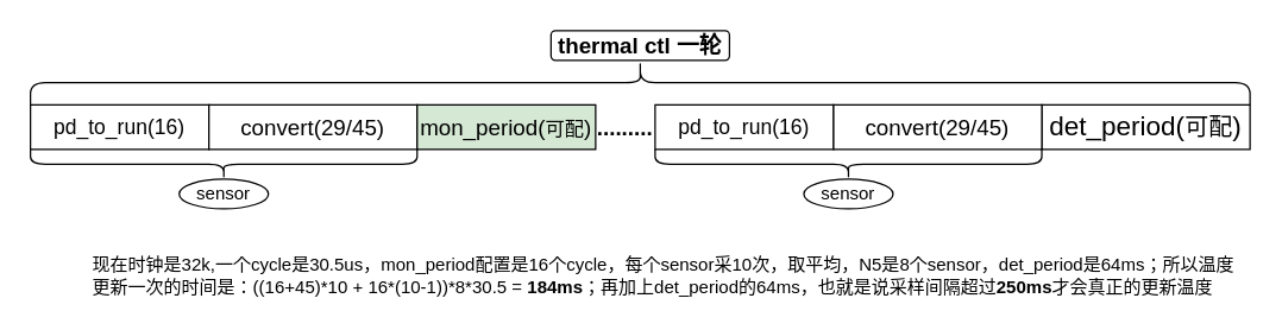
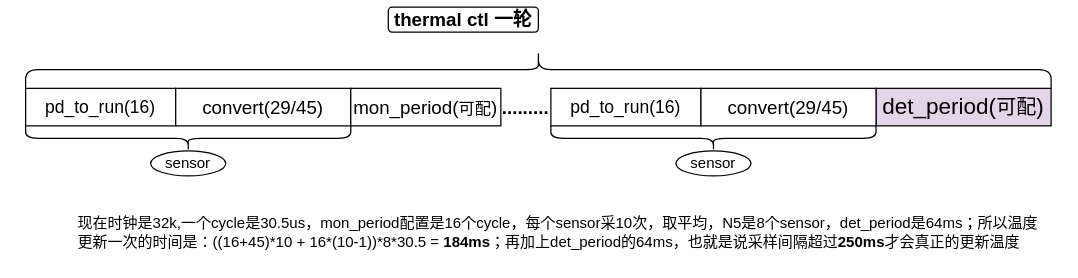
  <mxCell id="0" />
  <mxCell id="1" parent="0" />
- <mxCell id="2" value="det_period(&lt;font style=&quot;font-size: 16px;&quot;&gt;可配&lt;/font&gt;)" style="rounded=0;whiteSpace=wrap;html=1;fontSize=18;" vertex="1" parent="1"><mxGeometry x="700" y="70" width="140" height="30" as="geometry" /></mxCell>
+ <mxCell id="2" value="det_period(&lt;font style=&quot;font-size: 16px;&quot;&gt;可配&lt;/font&gt;)" style="rounded=0;whiteSpace=wrap;html=1;fontSize=18;fillColor=#e1d5e7;" vertex="1" parent="1"><mxGeometry x="700" y="70" width="140" height="30" as="geometry" /></mxCell>
  <mxCell id="3" value="pd_to_run(16)" style="rounded=0;whiteSpace=wrap;html=1;fontSize=14;fontStyle=0" vertex="1" parent="1"><mxGeometry x="20" y="70" width="120" height="30" as="geometry" /></mxCell>
  <mxCell id="4" value="convert(29/45)" style="rounded=0;whiteSpace=wrap;html=1;fontSize=15;" vertex="1" parent="1"><mxGeometry x="140" y="70" width="140" height="30" as="geometry" /></mxCell>
- <mxCell id="5" value="mon_period(&lt;font style=&quot;font-size: 13px;&quot;&gt;可配&lt;/font&gt;)" style="rounded=0;whiteSpace=wrap;html=1;fontSize=15;fillColor=#d5e8d4;" vertex="1" parent="1"><mxGeometry x="280" y="70" width="120" height="30" as="geometry" /></mxCell>
+ <mxCell id="5" value="mon_period(&lt;font style=&quot;font-size: 13px;&quot;&gt;可配&lt;/font&gt;)" style="rounded=0;whiteSpace=wrap;html=1;fontSize=15;" vertex="1" parent="1"><mxGeometry x="280" y="70" width="120" height="30" as="geometry" /></mxCell>
  <mxCell id="6" value="" style="shape=curlyBracket;whiteSpace=wrap;html=1;rounded=1;labelPosition=left;verticalLabelPosition=middle;align=right;verticalAlign=middle;direction=north;" vertex="1" parent="1"><mxGeometry x="20" y="100" width="260" height="20" as="geometry" /></mxCell>
  <mxCell id="7" value="sensor" style="ellipse;whiteSpace=wrap;html=1;" vertex="1" parent="1"><mxGeometry x="120" y="120" width="60" height="20" as="geometry" /></mxCell>
  <mxCell id="8" value="pd_to_run(16)" style="rounded=0;whiteSpace=wrap;html=1;fontSize=14;fontStyle=0" vertex="1" parent="1"><mxGeometry x="440" y="70" width="120" height="30" as="geometry" /></mxCell>
  <mxCell id="9" value="convert(29/45)" style="rounded=0;whiteSpace=wrap;html=1;fontSize=15;" vertex="1" parent="1"><mxGeometry x="560" y="70" width="140" height="30" as="geometry" /></mxCell>
  <mxCell id="10" value="sensor" style="ellipse;whiteSpace=wrap;html=1;" vertex="1" parent="1"><mxGeometry x="540" y="120" width="60" height="20" as="geometry" /></mxCell>
  <mxCell id="11" value="........." style="text;html=1;align=center;verticalAlign=middle;whiteSpace=wrap;rounded=0;fontStyle=1;fontSize=15;" vertex="1" parent="1"><mxGeometry x="390" y="70" width="60" height="30" as="geometry" /></mxCell>
  <mxCell id="12" value="" style="shape=curlyBracket;whiteSpace=wrap;html=1;rounded=1;labelPosition=left;verticalLabelPosition=middle;align=right;verticalAlign=middle;direction=north;" vertex="1" parent="1"><mxGeometry x="440" y="100" width="260" height="20" as="geometry" /></mxCell>
  <mxCell id="13" value="" style="shape=curlyBracket;whiteSpace=wrap;html=1;rounded=1;labelPosition=left;verticalLabelPosition=middle;align=right;verticalAlign=middle;direction=south;" vertex="1" parent="1"><mxGeometry x="20" y="40" width="820" height="30" as="geometry" /></mxCell>
- <mxCell id="14" value="thermal ctl&amp;nbsp;一轮" style="rounded=1;whiteSpace=wrap;html=1;fontSize=15;fontStyle=1" vertex="1" parent="1"><mxGeometry x="370" y="20" width="120" height="20" as="geometry" /></mxCell>
+ <mxCell id="14" value="thermal ctl&amp;nbsp;一轮" style="rounded=1;whiteSpace=wrap;html=1;fontSize=15;fontStyle=1" vertex="1" parent="1"><mxGeometry x="310" y="5" width="120" height="20" as="geometry" /></mxCell>
  <mxCell id="15" value="现在时钟是32k,一个cycle是30.5us，mon_period配置是16个cycle，每个sensor采10次，取平均，N5是8个sensor，det_period是64ms；所以温度更新一次的时间是：((16+45)*10 + 16*(10-1))*8*30.5 = &lt;b&gt;184ms&lt;/b&gt;；再加上det_period的64ms，也就是说采样间隔超过&lt;b&gt;250ms&lt;/b&gt;才会真正的更新温度" style="text;html=1;align=left;verticalAlign=middle;whiteSpace=wrap;rounded=0;" vertex="1" parent="1"><mxGeometry x="60" y="170" width="780" height="30" as="geometry" /></mxCell>
